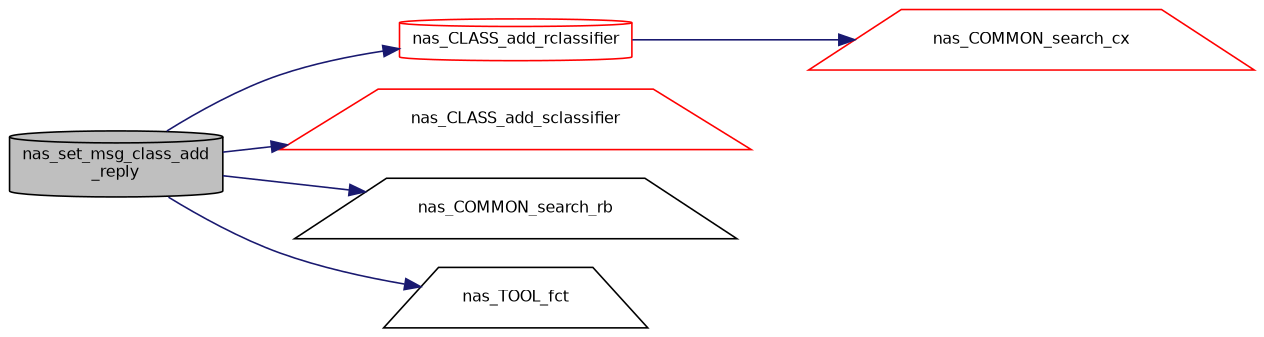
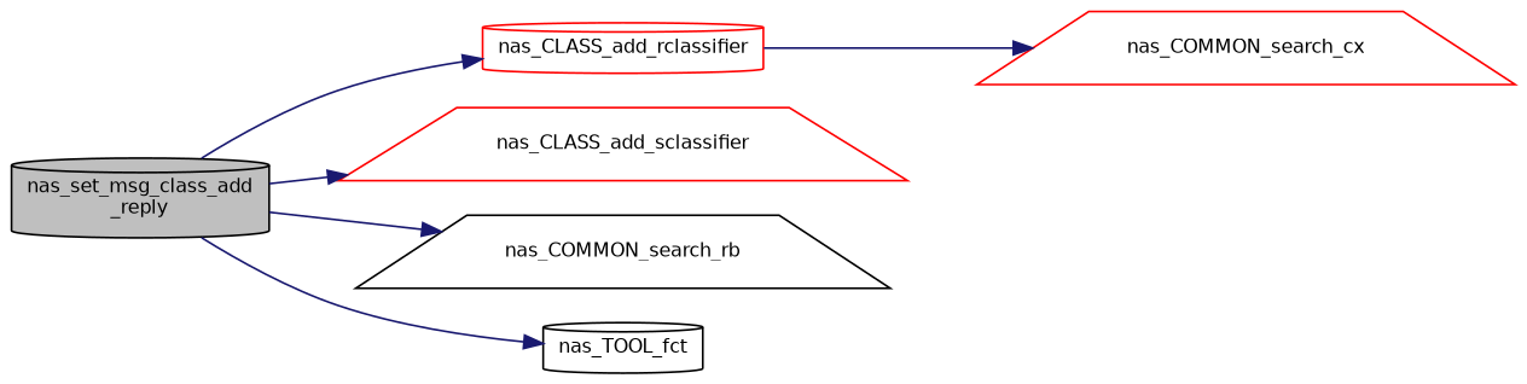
  digraph {
    rankdir=LR
    node [color=black fillcolor=white fontname=Helvetica fontsize=10 shape=trapezium style=filled]
    edge [color=midnightblue fontname=Helvetica fontsize=10 labelfontname=Helvetica labelfontsize=10 style=solid]
    n1 [fillcolor=grey75 fontcolor=black height=0.2 label="nas_set_msg_class_add\l_reply" shape=cylinder width=0.4]
    n2 [color=red height=0.2 label=nas_CLASS_add_rclassifier shape=cylinder width=0.4]
    n3 [color=red height=0.2 label=nas_CLASS_add_sclassifier width=0.4]
    n4 [height=0.2 label=nas_COMMON_search_rb width=0.4]
-   n5 [height=0.2 label=nas_TOOL_fct width=0.4]
+   n5 [height=0.2 label=nas_TOOL_fct shape=cylinder width=0.4]
    n6 [color=red height=0.2 label=nas_COMMON_search_cx width=0.4]
    n1 -> n2
    n1 -> n3
    n1 -> n4
    n1 -> n5
    n2 -> n6
  }
